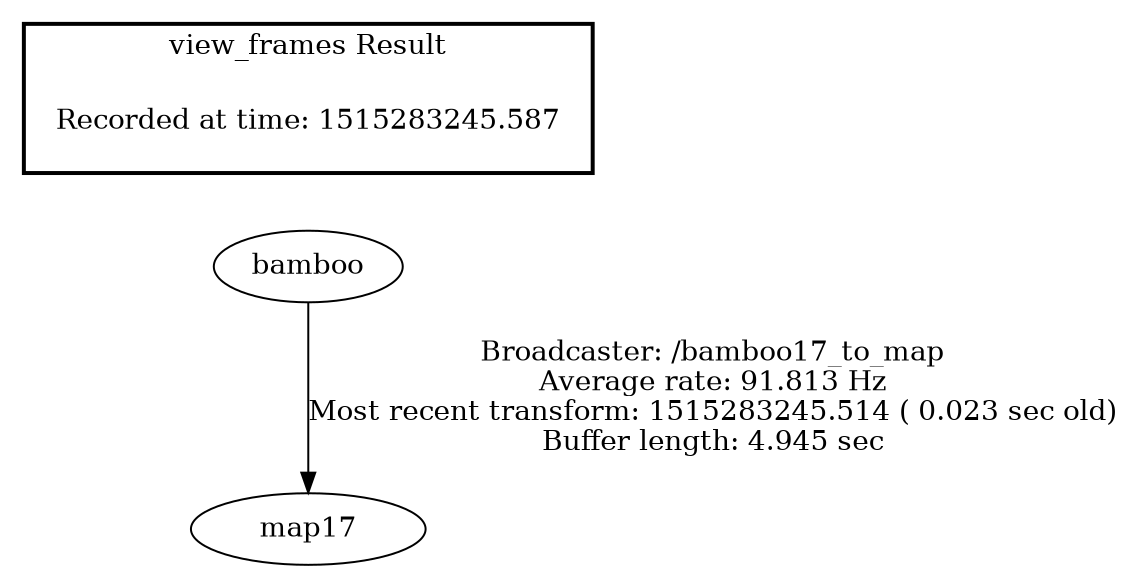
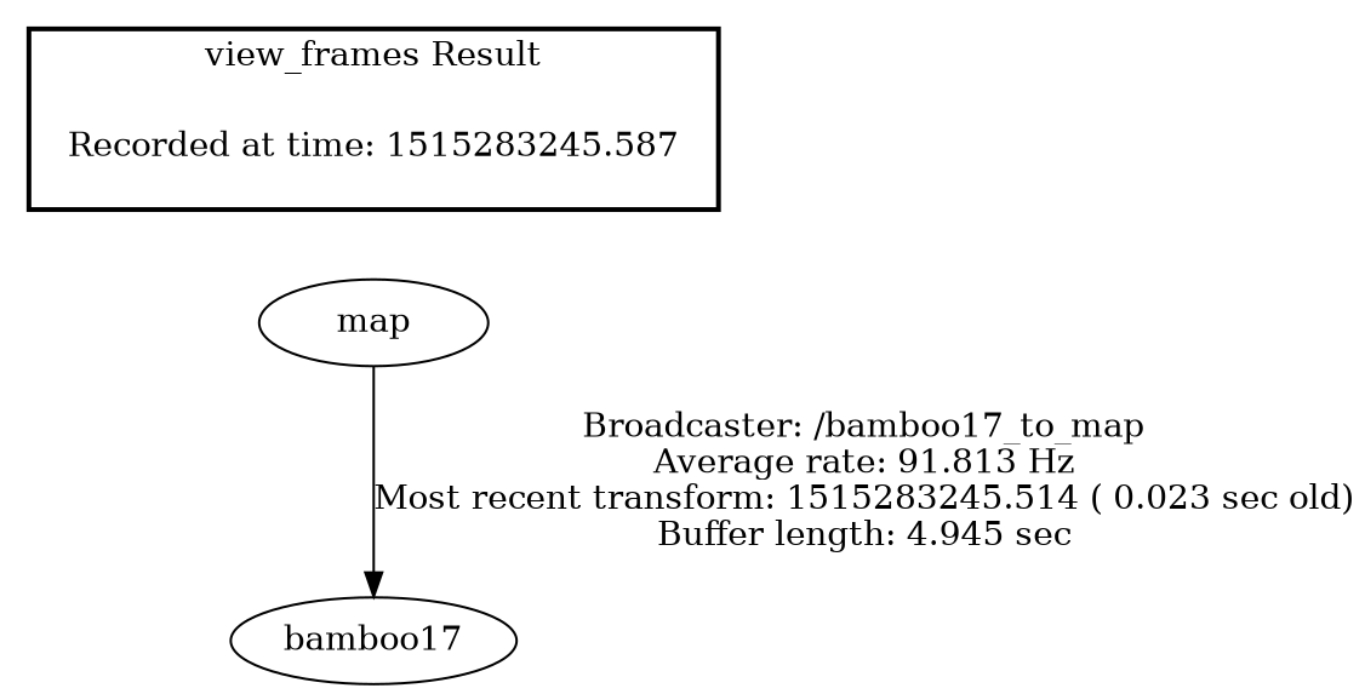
  digraph {
    n1 [label="Recorded at time: 1515283245.587" shape=plaintext]
-   map [label=bamboo]
-   bamboo17 [label=map17]
+   map
+   bamboo17
    subgraph cluster_1 {
      color=black
      label="view_frames Result"
      style=bold
      n1
    }
    n1 -> map [style=invis]
    map -> bamboo17 [label="Broadcaster: /bamboo17_to_map\nAverage rate: 91.813 Hz\nMost recent transform: 1515283245.514 ( 0.023 sec old)\nBuffer length: 4.945 sec\n"]
  }
